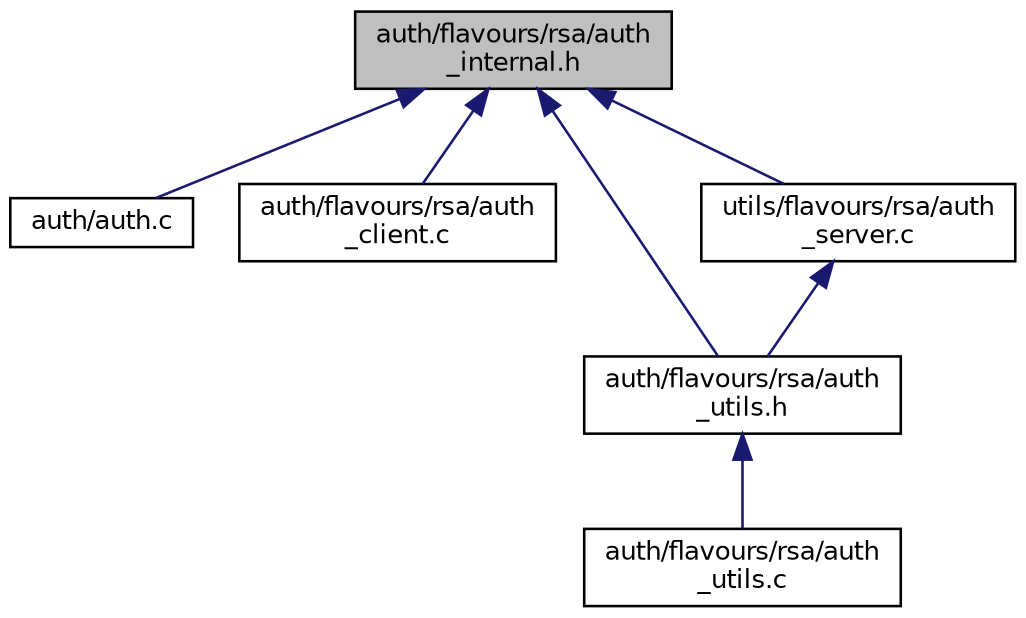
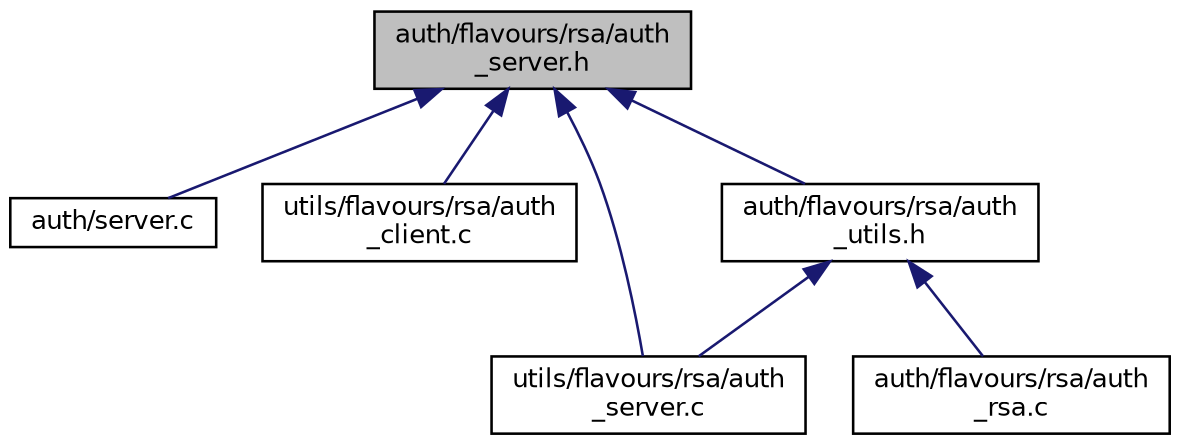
  digraph {
    node [color=black fillcolor=white fontname=Helvetica fontsize=10 shape=record style=filled]
    edge [color=midnightblue dir=back fontname=Helvetica fontsize=10 labelfontname=Helvetica labelfontsize=10 style=solid]
-   n1 [fillcolor=grey75 fontcolor=black height=0.2 label="auth/flavours/rsa/auth\l_internal.h" width=0.4]
-   n2 [height=0.2 label="auth/auth.c" width=0.4]
-   n3 [height=0.2 label="auth/flavours/rsa/auth\l_client.c" width=0.4]
+   n1 [fillcolor=grey75 fontcolor=black height=0.2 label="auth/flavours/rsa/auth\l_server.h" width=0.4]
+   n2 [height=0.2 label="auth/server.c" width=0.4]
+   n3 [height=0.2 label="utils/flavours/rsa/auth\l_client.c" width=0.4]
    n4 [height=0.2 label="auth/flavours/rsa/auth\l_utils.h" width=0.4]
    n5 [height=0.2 label="utils/flavours/rsa/auth\l_server.c" width=0.4]
-   n6 [height=0.2 label="auth/flavours/rsa/auth\l_utils.c" width=0.4]
+   n6 [height=0.2 label="auth/flavours/rsa/auth\l_rsa.c" width=0.4]
    n1 -> n2
    n1 -> n3
    n1 -> n4
    n1 -> n5
-   n5 -> n4
+   n4 -> n5
    n4 -> n6
  }
